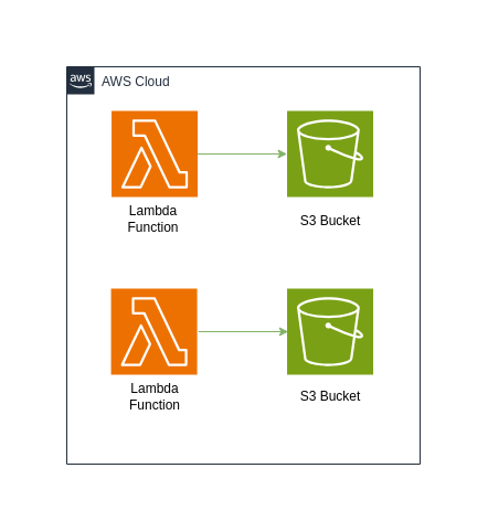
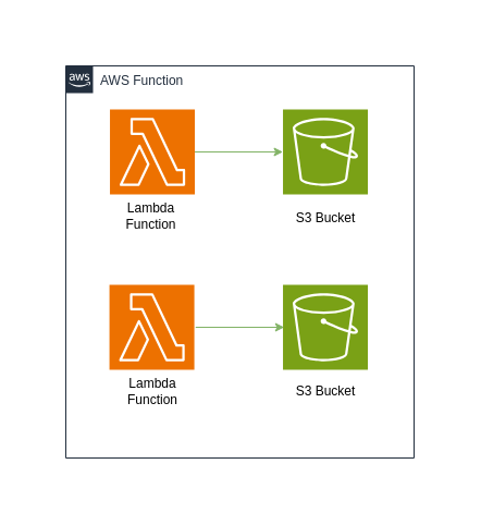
  <mxCell id="0" />
  <mxCell id="1" parent="0" />
  <mxCell id="2" value="" style="rounded=0;whiteSpace=wrap;html=1;dashed=1;fillColor=none;strokeColor=#FFFFFF;" vertex="1" parent="1"><mxGeometry x="20" y="20" width="400" height="440" as="geometry" /></mxCell>
- <mxCell id="3" value="AWS Cloud" style="points=[[0,0],[0.25,0],[0.5,0],[0.75,0],[1,0],[1,0.25],[1,0.5],[1,0.75],[1,1],[0.75,1],[0.5,1],[0.25,1],[0,1],[0,0.75],[0,0.5],[0,0.25]];outlineConnect=0;gradientColor=none;html=1;whiteSpace=wrap;fontSize=12;fontStyle=0;container=1;pointerEvents=0;collapsible=0;recursiveResize=0;shape=mxgraph.aws4.group;grIcon=mxgraph.aws4.group_aws_cloud_alt;strokeColor=#232F3E;fillColor=none;verticalAlign=top;align=left;spacingLeft=30;fontColor=#232F3E;dashed=0;" vertex="1" parent="1"><mxGeometry x="60" y="60" width="320" height="360" as="geometry" /></mxCell>
+ <mxCell id="3" value="AWS Function" style="points=[[0,0],[0.25,0],[0.5,0],[0.75,0],[1,0],[1,0.25],[1,0.5],[1,0.75],[1,1],[0.75,1],[0.5,1],[0.25,1],[0,1],[0,0.75],[0,0.5],[0,0.25]];outlineConnect=0;gradientColor=none;html=1;whiteSpace=wrap;fontSize=12;fontStyle=0;container=1;pointerEvents=0;collapsible=0;recursiveResize=0;shape=mxgraph.aws4.group;grIcon=mxgraph.aws4.group_aws_cloud_alt;strokeColor=#232F3E;fillColor=none;verticalAlign=top;align=left;spacingLeft=30;fontColor=#232F3E;dashed=0;" vertex="1" parent="1"><mxGeometry x="60" y="60" width="320" height="360" as="geometry" /></mxCell>
  <mxCell id="4" value="S3 Bucket" style="text;html=1;strokeColor=none;fillColor=none;align=center;verticalAlign=middle;whiteSpace=wrap;rounded=0;" vertex="1" parent="3"><mxGeometry x="200.0" y="120" width="78" height="40" as="geometry" /></mxCell>
  <mxCell id="5" value="S3 Bucket" style="text;html=1;strokeColor=none;fillColor=none;align=center;verticalAlign=middle;whiteSpace=wrap;rounded=0;" vertex="1" parent="3"><mxGeometry x="200.0" y="279" width="78" height="40" as="geometry" /></mxCell>
  <mxCell id="6" style="edgeStyle=orthogonalEdgeStyle;rounded=0;orthogonalLoop=1;jettySize=auto;html=1;fillColor=#d5e8d4;strokeColor=#82b366;enumerate=0;" edge="1" parent="3"><mxGeometry relative="1" as="geometry"><mxPoint x="119.27" y="240" as="sourcePoint" /><Array as="points"><mxPoint x="119.27" y="240" /></Array><mxPoint x="200.73" y="240" as="targetPoint" /></mxGeometry></mxCell>
  <mxCell id="7" value="Lambda Function" style="text;html=1;strokeColor=none;fillColor=none;align=center;verticalAlign=middle;whiteSpace=wrap;rounded=0;" vertex="1" parent="1"><mxGeometry x="100.54" y="339" width="78" height="40" as="geometry" /></mxCell>
  <mxCell id="8" value="" style="sketch=0;points=[[0,0,0],[0.25,0,0],[0.5,0,0],[0.75,0,0],[1,0,0],[0,1,0],[0.25,1,0],[0.5,1,0],[0.75,1,0],[1,1,0],[0,0.25,0],[0,0.5,0],[0,0.75,0],[1,0.25,0],[1,0.5,0],[1,0.75,0]];outlineConnect=0;fontColor=#232F3E;fillColor=#ED7100;strokeColor=#ffffff;dashed=0;verticalLabelPosition=bottom;verticalAlign=top;align=center;html=1;fontSize=12;fontStyle=0;aspect=fixed;shape=mxgraph.aws4.resourceIcon;resIcon=mxgraph.aws4.lambda;" vertex="1" parent="1"><mxGeometry x="100.54" y="100" width="78" height="78" as="geometry" /></mxCell>
  <mxCell id="9" value="Lambda Function" style="text;html=1;strokeColor=none;fillColor=none;align=center;verticalAlign=middle;whiteSpace=wrap;rounded=0;" vertex="1" parent="1"><mxGeometry x="100" y="178" width="77.08" height="40" as="geometry" /></mxCell>
  <mxCell id="10" value="" style="sketch=0;points=[[0,0,0],[0.25,0,0],[0.5,0,0],[0.75,0,0],[1,0,0],[0,1,0],[0.25,1,0],[0.5,1,0],[0.75,1,0],[1,1,0],[0,0.25,0],[0,0.5,0],[0,0.75,0],[1,0.25,0],[1,0.5,0],[1,0.75,0]];outlineConnect=0;fontColor=#232F3E;fillColor=#ED7100;strokeColor=#ffffff;dashed=0;verticalLabelPosition=bottom;verticalAlign=top;align=center;html=1;fontSize=12;fontStyle=0;aspect=fixed;shape=mxgraph.aws4.resourceIcon;resIcon=mxgraph.aws4.lambda;" vertex="1" parent="1"><mxGeometry x="100.08" y="261" width="78" height="78" as="geometry" /></mxCell>
  <mxCell id="11" value="" style="sketch=0;points=[[0,0,0],[0.25,0,0],[0.5,0,0],[0.75,0,0],[1,0,0],[0,1,0],[0.25,1,0],[0.5,1,0],[0.75,1,0],[1,1,0],[0,0.25,0],[0,0.5,0],[0,0.75,0],[1,0.25,0],[1,0.5,0],[1,0.75,0]];outlineConnect=0;fontColor=#232F3E;fillColor=#7AA116;strokeColor=#ffffff;dashed=0;verticalLabelPosition=bottom;verticalAlign=top;align=center;html=1;fontSize=12;fontStyle=0;aspect=fixed;shape=mxgraph.aws4.resourceIcon;resIcon=mxgraph.aws4.s3;" vertex="1" parent="1"><mxGeometry x="259.54" y="100" width="78" height="78" as="geometry" /></mxCell>
  <mxCell id="12" style="edgeStyle=orthogonalEdgeStyle;rounded=0;orthogonalLoop=1;jettySize=auto;html=1;fillColor=#d5e8d4;strokeColor=#82b366;enumerate=0;" edge="1" parent="1" target="11"><mxGeometry relative="1" as="geometry"><mxPoint x="178.54" y="139" as="sourcePoint" /><Array as="points"><mxPoint x="178.54" y="139" /></Array></mxGeometry></mxCell>
  <mxCell id="13" value="" style="sketch=0;points=[[0,0,0],[0.25,0,0],[0.5,0,0],[0.75,0,0],[1,0,0],[0,1,0],[0.25,1,0],[0.5,1,0],[0.75,1,0],[1,1,0],[0,0.25,0],[0,0.5,0],[0,0.75,0],[1,0.25,0],[1,0.5,0],[1,0.75,0]];outlineConnect=0;fontColor=#232F3E;fillColor=#7AA116;strokeColor=#ffffff;dashed=0;verticalLabelPosition=bottom;verticalAlign=top;align=center;html=1;fontSize=12;fontStyle=0;aspect=fixed;shape=mxgraph.aws4.resourceIcon;resIcon=mxgraph.aws4.s3;" vertex="1" parent="1"><mxGeometry x="259.54" y="261" width="78" height="78" as="geometry" /></mxCell>
